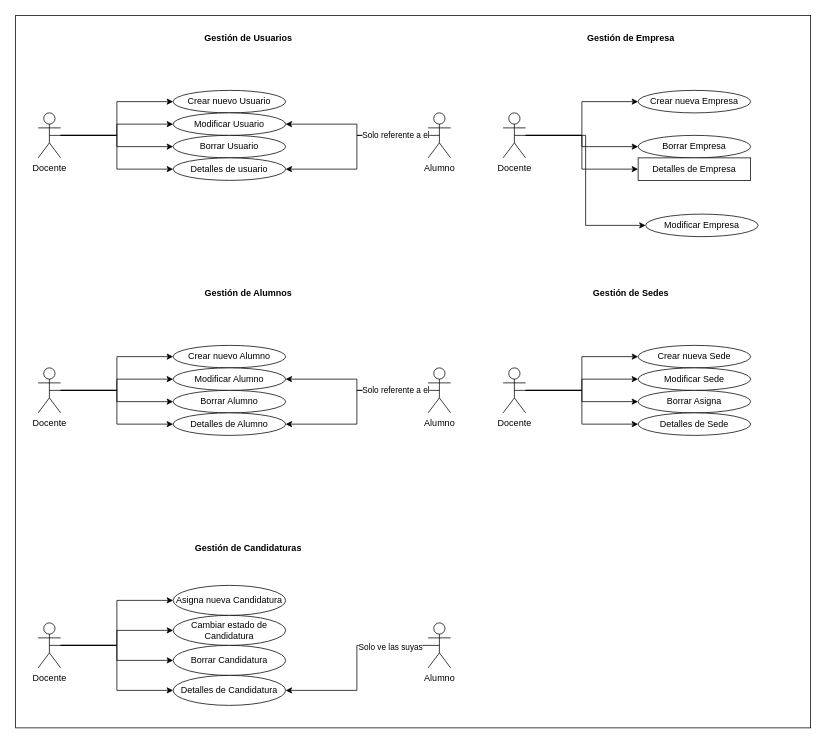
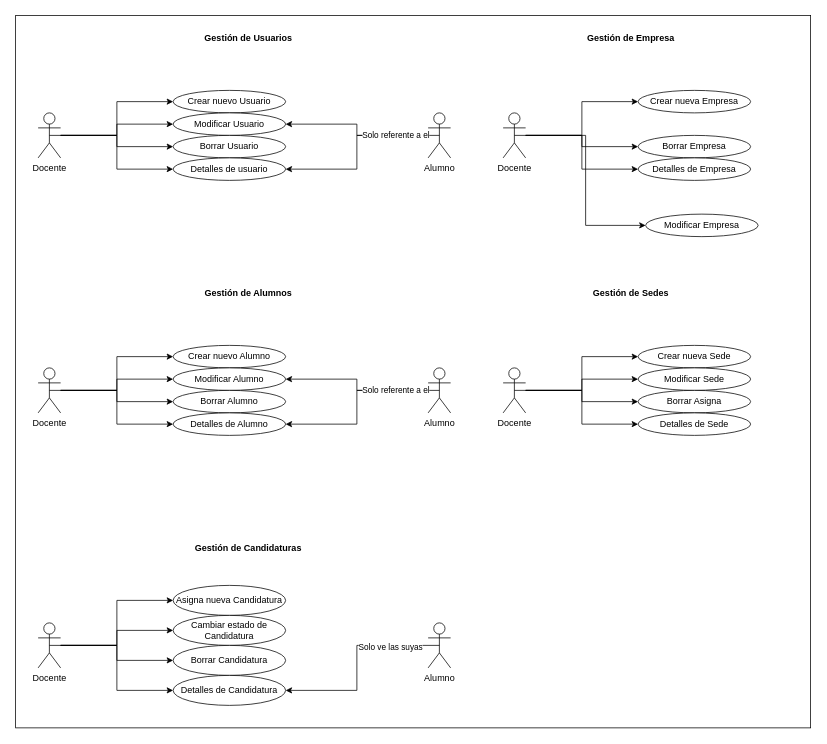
  <mxCell id="0" />
  <mxCell id="1" parent="0" />
  <mxCell id="2" value="" style="html=1;whiteSpace=wrap;" vertex="1" parent="1"><mxGeometry x="20" width="1060" height="950" as="geometry" y="20" /></mxCell>
  <mxCell id="3" style="edgeStyle=orthogonalEdgeStyle;rounded=0;orthogonalLoop=1;jettySize=auto;html=1;exitX=0.5;exitY=0.5;exitDx=0;exitDy=0;exitPerimeter=0;entryX=0;entryY=0.5;entryDx=0;entryDy=0;" edge="1" parent="1" source="7" target="13"><mxGeometry relative="1" as="geometry" /></mxCell>
  <mxCell id="4" style="edgeStyle=orthogonalEdgeStyle;rounded=0;orthogonalLoop=1;jettySize=auto;html=1;entryX=0;entryY=0.5;entryDx=0;entryDy=0;" edge="1" parent="1" source="7" target="14"><mxGeometry relative="1" as="geometry" /></mxCell>
  <mxCell id="5" style="edgeStyle=orthogonalEdgeStyle;rounded=0;orthogonalLoop=1;jettySize=auto;html=1;entryX=0;entryY=0.5;entryDx=0;entryDy=0;" edge="1" parent="1" source="7" target="15"><mxGeometry relative="1" as="geometry" /></mxCell>
  <mxCell id="6" style="edgeStyle=orthogonalEdgeStyle;rounded=0;orthogonalLoop=1;jettySize=auto;html=1;entryX=0;entryY=0.5;entryDx=0;entryDy=0;" edge="1" parent="1" source="7" target="16"><mxGeometry relative="1" as="geometry" /></mxCell>
  <mxCell id="7" value="Docente" style="shape=umlActor;verticalLabelPosition=bottom;verticalAlign=top;html=1;outlineConnect=0;" vertex="1" parent="1"><mxGeometry x="50" y="150" width="30" height="60" as="geometry" /></mxCell>
  <mxCell id="8" style="rounded=0;orthogonalLoop=1;jettySize=auto;html=1;exitX=0.5;exitY=0.5;exitDx=0;exitDy=0;exitPerimeter=0;entryX=1;entryY=0.5;entryDx=0;entryDy=0;edgeStyle=orthogonalEdgeStyle;" edge="1" parent="1" source="11" target="16"><mxGeometry relative="1" as="geometry"><Array as="points"><mxPoint x="475" y="180" /><mxPoint x="475" y="225" /></Array></mxGeometry></mxCell>
  <mxCell id="9" style="edgeStyle=orthogonalEdgeStyle;rounded=0;orthogonalLoop=1;jettySize=auto;html=1;entryX=1;entryY=0.5;entryDx=0;entryDy=0;" edge="1" parent="1" source="11" target="14"><mxGeometry relative="1" as="geometry" /></mxCell>
  <mxCell id="10" value="Solo referente a el" style="edgeLabel;html=1;align=center;verticalAlign=middle;resizable=0;points=[];" vertex="1" connectable="0" parent="9"><mxGeometry x="-0.427" y="1" relative="1" as="geometry"><mxPoint x="15" y="-2" as="offset" /></mxGeometry></mxCell>
  <mxCell id="11" value="Alumno" style="shape=umlActor;verticalLabelPosition=bottom;verticalAlign=top;html=1;outlineConnect=0;" vertex="1" parent="1"><mxGeometry x="570" y="150" width="30" height="60" as="geometry" /></mxCell>
  <mxCell id="12" value="Gestión de Usuarios" style="text;align=center;fontStyle=1;verticalAlign=middle;spacingLeft=3;spacingRight=3;strokeColor=none;rotatable=0;points=[[0,0.5],[1,0.5]];portConstraint=eastwest;html=1;" vertex="1" parent="1"><mxGeometry x="265" y="40" width="130" height="20" as="geometry" /></mxCell>
  <mxCell id="13" value="Crear nuevo Usuario" style="ellipse;whiteSpace=wrap;html=1;" vertex="1" parent="1"><mxGeometry x="230" y="120" width="150" height="30" as="geometry" /></mxCell>
  <mxCell id="14" value="Modificar Usuario" style="ellipse;whiteSpace=wrap;html=1;" vertex="1" parent="1"><mxGeometry x="230" y="150" width="150" height="30" as="geometry" /></mxCell>
  <mxCell id="15" value="Borrar Usuario" style="ellipse;whiteSpace=wrap;html=1;" vertex="1" parent="1"><mxGeometry x="230" y="180" width="150" height="30" as="geometry" /></mxCell>
  <mxCell id="16" value="Detalles de usuario" style="ellipse;whiteSpace=wrap;html=1;" vertex="1" parent="1"><mxGeometry x="230" y="210" width="150" height="30" as="geometry" /></mxCell>
  <mxCell id="17" style="edgeStyle=orthogonalEdgeStyle;rounded=0;orthogonalLoop=1;jettySize=auto;html=1;exitX=0.5;exitY=0.5;exitDx=0;exitDy=0;exitPerimeter=0;entryX=0;entryY=0.5;entryDx=0;entryDy=0;" edge="1" parent="1" source="21" target="27"><mxGeometry relative="1" as="geometry" /></mxCell>
  <mxCell id="18" style="edgeStyle=orthogonalEdgeStyle;rounded=0;orthogonalLoop=1;jettySize=auto;html=1;entryX=0;entryY=0.5;entryDx=0;entryDy=0;" edge="1" parent="1" source="21" target="28"><mxGeometry relative="1" as="geometry" /></mxCell>
  <mxCell id="19" style="edgeStyle=orthogonalEdgeStyle;rounded=0;orthogonalLoop=1;jettySize=auto;html=1;entryX=0;entryY=0.5;entryDx=0;entryDy=0;" edge="1" parent="1" source="21" target="29"><mxGeometry relative="1" as="geometry" /></mxCell>
  <mxCell id="20" style="edgeStyle=orthogonalEdgeStyle;rounded=0;orthogonalLoop=1;jettySize=auto;html=1;entryX=0;entryY=0.5;entryDx=0;entryDy=0;" edge="1" parent="1" source="21" target="30"><mxGeometry relative="1" as="geometry" /></mxCell>
  <mxCell id="21" value="Docente" style="shape=umlActor;verticalLabelPosition=bottom;verticalAlign=top;html=1;outlineConnect=0;" vertex="1" parent="1"><mxGeometry x="50" y="490" width="30" height="60" as="geometry" /></mxCell>
  <mxCell id="22" style="rounded=0;orthogonalLoop=1;jettySize=auto;html=1;exitX=0.5;exitY=0.5;exitDx=0;exitDy=0;exitPerimeter=0;entryX=1;entryY=0.5;entryDx=0;entryDy=0;edgeStyle=orthogonalEdgeStyle;" edge="1" parent="1" source="25" target="30"><mxGeometry relative="1" as="geometry"><Array as="points"><mxPoint x="475" y="520" /><mxPoint x="475" y="565" /></Array></mxGeometry></mxCell>
  <mxCell id="23" style="edgeStyle=orthogonalEdgeStyle;rounded=0;orthogonalLoop=1;jettySize=auto;html=1;entryX=1;entryY=0.5;entryDx=0;entryDy=0;" edge="1" parent="1" source="25" target="28"><mxGeometry relative="1" as="geometry" /></mxCell>
  <mxCell id="24" value="Solo referente a el" style="edgeLabel;html=1;align=center;verticalAlign=middle;resizable=0;points=[];" vertex="1" connectable="0" parent="23"><mxGeometry x="-0.427" y="1" relative="1" as="geometry"><mxPoint x="15" y="-2" as="offset" /></mxGeometry></mxCell>
  <mxCell id="25" value="Alumno" style="shape=umlActor;verticalLabelPosition=bottom;verticalAlign=top;html=1;outlineConnect=0;" vertex="1" parent="1"><mxGeometry x="570" y="490" width="30" height="60" as="geometry" /></mxCell>
  <mxCell id="26" value="Gestión de Alumnos" style="text;align=center;fontStyle=1;verticalAlign=middle;spacingLeft=3;spacingRight=3;strokeColor=none;rotatable=0;points=[[0,0.5],[1,0.5]];portConstraint=eastwest;html=1;" vertex="1" parent="1"><mxGeometry x="265" y="380" width="130" height="20" as="geometry" /></mxCell>
  <mxCell id="27" value="Crear nuevo Alumno" style="ellipse;whiteSpace=wrap;html=1;" vertex="1" parent="1"><mxGeometry x="230" y="460" width="150" height="30" as="geometry" /></mxCell>
  <mxCell id="28" value="Modificar Alumno" style="ellipse;whiteSpace=wrap;html=1;" vertex="1" parent="1"><mxGeometry x="230" y="490" width="150" height="30" as="geometry" /></mxCell>
  <mxCell id="29" value="Borrar Alumno" style="ellipse;whiteSpace=wrap;html=1;" vertex="1" parent="1"><mxGeometry x="230" y="520" width="150" height="30" as="geometry" /></mxCell>
  <mxCell id="30" value="Detalles de Alumno" style="ellipse;whiteSpace=wrap;html=1;" vertex="1" parent="1"><mxGeometry x="230" y="550" width="150" height="30" as="geometry" /></mxCell>
  <mxCell id="31" style="edgeStyle=orthogonalEdgeStyle;rounded=0;orthogonalLoop=1;jettySize=auto;html=1;exitX=0.5;exitY=0.5;exitDx=0;exitDy=0;exitPerimeter=0;entryX=0;entryY=0.5;entryDx=0;entryDy=0;" edge="1" parent="1" source="35" target="37"><mxGeometry relative="1" as="geometry" /></mxCell>
  <mxCell id="32" style="edgeStyle=orthogonalEdgeStyle;rounded=0;orthogonalLoop=1;jettySize=auto;html=1;entryX=0;entryY=0.5;entryDx=0;entryDy=0;" edge="1" parent="1" source="35" target="38"><mxGeometry relative="1" as="geometry" /></mxCell>
  <mxCell id="33" style="edgeStyle=orthogonalEdgeStyle;rounded=0;orthogonalLoop=1;jettySize=auto;html=1;entryX=0;entryY=0.5;entryDx=0;entryDy=0;" edge="1" parent="1" source="35" target="39"><mxGeometry relative="1" as="geometry" /></mxCell>
  <mxCell id="34" style="edgeStyle=orthogonalEdgeStyle;rounded=0;orthogonalLoop=1;jettySize=auto;html=1;entryX=0;entryY=0.5;entryDx=0;entryDy=0;" edge="1" parent="1" source="35" target="40"><mxGeometry relative="1" as="geometry" /></mxCell>
  <mxCell id="35" value="Docente" style="shape=umlActor;verticalLabelPosition=bottom;verticalAlign=top;html=1;outlineConnect=0;" vertex="1" parent="1"><mxGeometry x="670" y="150" width="30" height="60" as="geometry" /></mxCell>
  <mxCell id="36" value="Gestión de Empresa" style="text;align=center;fontStyle=1;verticalAlign=middle;spacingLeft=3;spacingRight=3;strokeColor=none;rotatable=0;points=[[0,0.5],[1,0.5]];portConstraint=eastwest;html=1;" vertex="1" parent="1"><mxGeometry x="775" y="40" width="130" height="20" as="geometry" /></mxCell>
  <mxCell id="37" value="Crear nueva Empresa" style="ellipse;whiteSpace=wrap;html=1;" vertex="1" parent="1"><mxGeometry x="850" y="120" width="150" height="30" as="geometry" /></mxCell>
  <mxCell id="38" value="Modificar&amp;nbsp;Empresa" style="ellipse;whiteSpace=wrap;html=1;" vertex="1" parent="1"><mxGeometry x="860" y="285" width="150" height="30" as="geometry" /></mxCell>
  <mxCell id="39" value="Borrar&amp;nbsp;Empresa" style="ellipse;whiteSpace=wrap;html=1;" vertex="1" parent="1"><mxGeometry x="850" y="180" width="150" height="30" as="geometry" /></mxCell>
- <mxCell id="40" value="Detalles de&amp;nbsp;Empresa" style="whiteSpace=wrap;html=1;rounded=0;" vertex="1" parent="1"><mxGeometry x="850" y="210" width="150" height="30" as="geometry" /></mxCell>
+ <mxCell id="40" value="Detalles de&amp;nbsp;Empresa" style="ellipse;whiteSpace=wrap;html=1;" vertex="1" parent="1"><mxGeometry x="850" y="210" width="150" height="30" as="geometry" /></mxCell>
  <mxCell id="41" style="edgeStyle=orthogonalEdgeStyle;rounded=0;orthogonalLoop=1;jettySize=auto;html=1;exitX=0.5;exitY=0.5;exitDx=0;exitDy=0;exitPerimeter=0;entryX=0;entryY=0.5;entryDx=0;entryDy=0;" edge="1" parent="1" source="45" target="46"><mxGeometry relative="1" as="geometry" /></mxCell>
  <mxCell id="42" style="edgeStyle=orthogonalEdgeStyle;rounded=0;orthogonalLoop=1;jettySize=auto;html=1;entryX=0;entryY=0.5;entryDx=0;entryDy=0;" edge="1" parent="1" source="45" target="47"><mxGeometry relative="1" as="geometry" /></mxCell>
  <mxCell id="43" style="edgeStyle=orthogonalEdgeStyle;rounded=0;orthogonalLoop=1;jettySize=auto;html=1;entryX=0;entryY=0.5;entryDx=0;entryDy=0;" edge="1" parent="1" source="45" target="48"><mxGeometry relative="1" as="geometry" /></mxCell>
  <mxCell id="44" style="edgeStyle=orthogonalEdgeStyle;rounded=0;orthogonalLoop=1;jettySize=auto;html=1;entryX=0;entryY=0.5;entryDx=0;entryDy=0;" edge="1" parent="1" source="45" target="49"><mxGeometry relative="1" as="geometry" /></mxCell>
  <mxCell id="45" value="Docente" style="shape=umlActor;verticalLabelPosition=bottom;verticalAlign=top;html=1;outlineConnect=0;" vertex="1" parent="1"><mxGeometry x="670" y="490" width="30" height="60" as="geometry" /></mxCell>
  <mxCell id="46" value="Crear nueva Sede" style="ellipse;whiteSpace=wrap;html=1;" vertex="1" parent="1"><mxGeometry x="850" y="460" width="150" height="30" as="geometry" /></mxCell>
  <mxCell id="47" value="Modificar Sede" style="ellipse;whiteSpace=wrap;html=1;" vertex="1" parent="1"><mxGeometry x="850" y="490" width="150" height="30" as="geometry" /></mxCell>
  <mxCell id="48" value="Borrar Asigna" style="ellipse;whiteSpace=wrap;html=1;" vertex="1" parent="1"><mxGeometry x="850" y="520" width="150" height="30" as="geometry" /></mxCell>
  <mxCell id="49" value="Detalles de Sede" style="ellipse;whiteSpace=wrap;html=1;" vertex="1" parent="1"><mxGeometry x="850" y="550" width="150" height="30" as="geometry" /></mxCell>
  <mxCell id="50" style="edgeStyle=orthogonalEdgeStyle;rounded=0;orthogonalLoop=1;jettySize=auto;html=1;exitX=0.5;exitY=0.5;exitDx=0;exitDy=0;exitPerimeter=0;entryX=0;entryY=0.5;entryDx=0;entryDy=0;" edge="1" parent="1" source="54" target="59"><mxGeometry relative="1" as="geometry" /></mxCell>
  <mxCell id="51" style="edgeStyle=orthogonalEdgeStyle;rounded=0;orthogonalLoop=1;jettySize=auto;html=1;entryX=0;entryY=0.5;entryDx=0;entryDy=0;" edge="1" parent="1" source="54" target="60"><mxGeometry relative="1" as="geometry" /></mxCell>
  <mxCell id="52" style="edgeStyle=orthogonalEdgeStyle;rounded=0;orthogonalLoop=1;jettySize=auto;html=1;entryX=0;entryY=0.5;entryDx=0;entryDy=0;" edge="1" parent="1" source="54" target="61"><mxGeometry relative="1" as="geometry" /></mxCell>
  <mxCell id="53" style="edgeStyle=orthogonalEdgeStyle;rounded=0;orthogonalLoop=1;jettySize=auto;html=1;entryX=0;entryY=0.5;entryDx=0;entryDy=0;" edge="1" parent="1" source="54" target="62"><mxGeometry relative="1" as="geometry" /></mxCell>
  <mxCell id="54" value="Docente" style="shape=umlActor;verticalLabelPosition=bottom;verticalAlign=top;html=1;outlineConnect=0;" vertex="1" parent="1"><mxGeometry x="50" y="830" width="30" height="60" as="geometry" /></mxCell>
  <mxCell id="55" style="rounded=0;orthogonalLoop=1;jettySize=auto;html=1;exitX=0.5;exitY=0.5;exitDx=0;exitDy=0;exitPerimeter=0;entryX=1;entryY=0.5;entryDx=0;entryDy=0;edgeStyle=orthogonalEdgeStyle;" edge="1" parent="1" source="57" target="62"><mxGeometry relative="1" as="geometry"><Array as="points"><mxPoint x="475" y="860" /><mxPoint x="475" y="920" /></Array></mxGeometry></mxCell>
  <mxCell id="56" value="Solo ve las suyas" style="edgeLabel;html=1;align=center;verticalAlign=middle;resizable=0;points=[];" vertex="1" connectable="0" parent="55"><mxGeometry x="-0.429" y="2" relative="1" as="geometry"><mxPoint x="10" as="offset" /></mxGeometry></mxCell>
  <mxCell id="57" value="Alumno" style="shape=umlActor;verticalLabelPosition=bottom;verticalAlign=top;html=1;outlineConnect=0;" vertex="1" parent="1"><mxGeometry x="570" y="830" width="30" height="60" as="geometry" /></mxCell>
  <mxCell id="58" value="Gestión de Candidaturas" style="text;align=center;fontStyle=1;verticalAlign=middle;spacingLeft=3;spacingRight=3;strokeColor=none;rotatable=0;points=[[0,0.5],[1,0.5]];portConstraint=eastwest;html=1;" vertex="1" parent="1"><mxGeometry x="265" y="720" width="130" height="20" as="geometry" /></mxCell>
  <mxCell id="59" value="Asigna nueva Candidatura" style="ellipse;whiteSpace=wrap;html=1;" vertex="1" parent="1"><mxGeometry x="230" y="780" width="150" height="40" as="geometry" /></mxCell>
  <mxCell id="60" value="Cambiar estado de Candidatura" style="ellipse;whiteSpace=wrap;html=1;" vertex="1" parent="1"><mxGeometry x="230" y="820" width="150" height="40" as="geometry" /></mxCell>
  <mxCell id="61" value="Borrar Candidatura" style="ellipse;whiteSpace=wrap;html=1;" vertex="1" parent="1"><mxGeometry x="230" y="860" width="150" height="40" as="geometry" /></mxCell>
  <mxCell id="62" value="Detalles de Candidatura" style="ellipse;whiteSpace=wrap;html=1;" vertex="1" parent="1"><mxGeometry x="230" y="900" width="150" height="40" as="geometry" /></mxCell>
  <mxCell id="63" value="Gestión de Sedes" style="text;align=center;fontStyle=1;verticalAlign=middle;spacingLeft=3;spacingRight=3;strokeColor=none;rotatable=0;points=[[0,0.5],[1,0.5]];portConstraint=eastwest;html=1;" vertex="1" parent="1"><mxGeometry x="775" y="380" width="130" height="20" as="geometry" /></mxCell>
